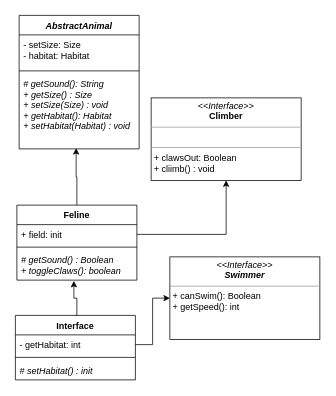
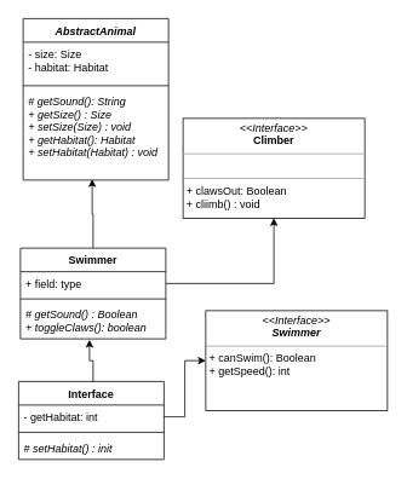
  <mxCell id="0" />
  <mxCell id="1" parent="0" />
  <mxCell id="2" style="edgeStyle=orthogonalEdgeStyle;rounded=0;orthogonalLoop=1;jettySize=auto;html=1;exitX=0.5;exitY=0;exitDx=0;exitDy=0;entryX=0.475;entryY=0.99;entryDx=0;entryDy=0;entryPerimeter=0;" edge="1" parent="1" source="9" target="8"><mxGeometry relative="1" as="geometry" /></mxCell>
  <mxCell id="3" value="&lt;p style=&quot;margin: 0px ; margin-top: 4px ; text-align: center&quot;&gt;&lt;i&gt;&amp;lt;&amp;lt;Interface&amp;gt;&amp;gt;&lt;/i&gt;&lt;br&gt;&lt;b&gt;Climber&lt;/b&gt;&lt;/p&gt;&lt;hr size=&quot;1&quot;&gt;&lt;p style=&quot;margin: 0px ; margin-left: 4px&quot;&gt;&lt;br&gt;&lt;/p&gt;&lt;hr size=&quot;1&quot;&gt;&lt;p style=&quot;margin: 0px ; margin-left: 4px&quot;&gt;+ clawsOut: Boolean&lt;br&gt;&lt;/p&gt;&lt;p style=&quot;margin: 0px ; margin-left: 4px&quot;&gt;+ cliimb() : void&lt;/p&gt;" style="verticalAlign=top;align=left;overflow=fill;fontSize=12;fontFamily=Helvetica;html=1;" vertex="1" parent="1"><mxGeometry x="201" y="130" width="200" height="110" as="geometry" /></mxCell>
  <mxCell id="4" style="edgeStyle=orthogonalEdgeStyle;rounded=0;orthogonalLoop=1;jettySize=auto;html=1;exitX=1;exitY=0.5;exitDx=0;exitDy=0;" edge="1" parent="1" source="10" target="3"><mxGeometry relative="1" as="geometry" /></mxCell>
  <mxCell id="5" value="AbstractAnimal" style="swimlane;fontStyle=3;align=center;verticalAlign=top;childLayout=stackLayout;horizontal=1;startSize=26;horizontalStack=0;resizeParent=1;resizeParentMax=0;resizeLast=0;collapsible=1;marginBottom=0;" vertex="1" parent="1"><mxGeometry x="25" y="20" width="160" height="178" as="geometry" /></mxCell>
- <mxCell id="6" value="- setSize: Size&#10;- habitat: Habitat" style="text;strokeColor=none;fillColor=none;align=left;verticalAlign=top;spacingLeft=4;spacingRight=4;overflow=hidden;rotatable=0;points=[[0,0.5],[1,0.5]];portConstraint=eastwest;" vertex="1" parent="5"><mxGeometry y="26" width="160" height="44" as="geometry" /></mxCell>
+ <mxCell id="6" value="- size: Size&#10;- habitat: Habitat" style="text;strokeColor=none;fillColor=none;align=left;verticalAlign=top;spacingLeft=4;spacingRight=4;overflow=hidden;rotatable=0;points=[[0,0.5],[1,0.5]];portConstraint=eastwest;" vertex="1" parent="5"><mxGeometry y="26" width="160" height="44" as="geometry" /></mxCell>
  <mxCell id="7" value="" style="line;strokeWidth=1;fillColor=none;align=left;verticalAlign=middle;spacingTop=-1;spacingLeft=3;spacingRight=3;rotatable=0;labelPosition=right;points=[];portConstraint=eastwest;" vertex="1" parent="5"><mxGeometry y="70" width="160" height="8" as="geometry" /></mxCell>
  <mxCell id="8" value="# getSound(): String&#10;+ getSize() : Size&#10;+ setSize(Size) : void&#10;+ getHabitat(): Habitat&#10;+ setHabitat(Habitat) : void" style="text;strokeColor=none;fillColor=none;align=left;verticalAlign=top;spacingLeft=4;spacingRight=4;overflow=hidden;rotatable=0;points=[[0,0.5],[1,0.5]];portConstraint=eastwest;fontStyle=2" vertex="1" parent="5"><mxGeometry y="78" width="160" height="100" as="geometry" /></mxCell>
- <mxCell id="9" value="Feline" style="swimlane;fontStyle=1;align=center;verticalAlign=top;childLayout=stackLayout;horizontal=1;startSize=26;horizontalStack=0;resizeParent=1;resizeParentMax=0;resizeLast=0;collapsible=1;marginBottom=0;" vertex="1" parent="1"><mxGeometry x="22" y="273" width="160" height="100" as="geometry" /></mxCell>
- <mxCell id="10" value="+ field: init" style="text;strokeColor=none;fillColor=none;align=left;verticalAlign=top;spacingLeft=4;spacingRight=4;overflow=hidden;rotatable=0;points=[[0,0.5],[1,0.5]];portConstraint=eastwest;" vertex="1" parent="9"><mxGeometry y="26" width="160" height="26" as="geometry" /></mxCell>
+ <mxCell id="9" value="Swimmer" style="swimlane;fontStyle=1;align=center;verticalAlign=top;childLayout=stackLayout;horizontal=1;startSize=26;horizontalStack=0;resizeParent=1;resizeParentMax=0;resizeLast=0;collapsible=1;marginBottom=0;" vertex="1" parent="1"><mxGeometry x="22" y="273" width="160" height="100" as="geometry" /></mxCell>
+ <mxCell id="10" value="+ field: type" style="text;strokeColor=none;fillColor=none;align=left;verticalAlign=top;spacingLeft=4;spacingRight=4;overflow=hidden;rotatable=0;points=[[0,0.5],[1,0.5]];portConstraint=eastwest;" vertex="1" parent="9"><mxGeometry y="26" width="160" height="26" as="geometry" /></mxCell>
  <mxCell id="11" value="" style="line;strokeWidth=1;fillColor=none;align=left;verticalAlign=middle;spacingTop=-1;spacingLeft=3;spacingRight=3;rotatable=0;labelPosition=right;points=[];portConstraint=eastwest;" vertex="1" parent="9"><mxGeometry y="52" width="160" height="8" as="geometry" /></mxCell>
  <mxCell id="12" value="# getSound() : Boolean&#10;+ toggleClaws(): boolean" style="text;strokeColor=none;fillColor=none;align=left;verticalAlign=top;spacingLeft=4;spacingRight=4;overflow=hidden;rotatable=0;points=[[0,0.5],[1,0.5]];portConstraint=eastwest;fontStyle=2" vertex="1" parent="9"><mxGeometry y="60" width="160" height="40" as="geometry" /></mxCell>
  <mxCell id="13" value="&lt;p style=&quot;margin: 0px ; margin-top: 4px ; text-align: center&quot;&gt;&lt;i&gt;&amp;lt;&amp;lt;Interface&amp;gt;&amp;gt;&lt;br&gt;&lt;b&gt;Swimmer&lt;/b&gt;&lt;/i&gt;&lt;/p&gt;&lt;hr size=&quot;1&quot;&gt;&lt;p style=&quot;margin: 0px ; margin-left: 4px&quot;&gt;+ canSwim(): Boolean&lt;br&gt;&lt;/p&gt;&lt;p style=&quot;margin: 0px ; margin-left: 4px&quot;&gt;+ getSpeed(): int&lt;/p&gt;" style="verticalAlign=top;align=left;overflow=fill;fontSize=12;fontFamily=Helvetica;html=1;" vertex="1" parent="1"><mxGeometry x="226" y="342" width="200" height="110" as="geometry" /></mxCell>
  <mxCell id="14" style="edgeStyle=orthogonalEdgeStyle;rounded=0;orthogonalLoop=1;jettySize=auto;html=1;exitX=1;exitY=0.5;exitDx=0;exitDy=0;" edge="1" parent="1" source="17" target="13"><mxGeometry relative="1" as="geometry" /></mxCell>
  <mxCell id="15" value="" style="edgeStyle=orthogonalEdgeStyle;rounded=0;orthogonalLoop=1;jettySize=auto;html=1;exitX=0.5;exitY=0;exitDx=0;exitDy=0;" edge="1" parent="1" source="16"><mxGeometry relative="1" as="geometry"><mxPoint x="98" y="374" as="targetPoint" /><Array as="points"><mxPoint x="102" y="420" /><mxPoint x="102" y="397" /><mxPoint x="98" y="397" /></Array></mxGeometry></mxCell>
  <mxCell id="16" value="Interface" style="swimlane;fontStyle=1;align=center;verticalAlign=top;childLayout=stackLayout;horizontal=1;startSize=26;horizontalStack=0;resizeParent=1;resizeParentMax=0;resizeLast=0;collapsible=1;marginBottom=0;" vertex="1" parent="1"><mxGeometry x="20" y="420" width="160" height="86" as="geometry" /></mxCell>
  <mxCell id="17" value="- getHabitat: int" style="text;strokeColor=none;fillColor=none;align=left;verticalAlign=top;spacingLeft=4;spacingRight=4;overflow=hidden;rotatable=0;points=[[0,0.5],[1,0.5]];portConstraint=eastwest;" vertex="1" parent="16"><mxGeometry y="26" width="160" height="26" as="geometry" /></mxCell>
  <mxCell id="18" value="" style="line;strokeWidth=1;fillColor=none;align=left;verticalAlign=middle;spacingTop=-1;spacingLeft=3;spacingRight=3;rotatable=0;labelPosition=right;points=[];portConstraint=eastwest;" vertex="1" parent="16"><mxGeometry y="52" width="160" height="8" as="geometry" /></mxCell>
  <mxCell id="19" value="# setHabitat() : init" style="text;strokeColor=none;fillColor=none;align=left;verticalAlign=top;spacingLeft=4;spacingRight=4;overflow=hidden;rotatable=0;points=[[0,0.5],[1,0.5]];portConstraint=eastwest;fontStyle=2" vertex="1" parent="16"><mxGeometry y="60" width="160" height="26" as="geometry" /></mxCell>
